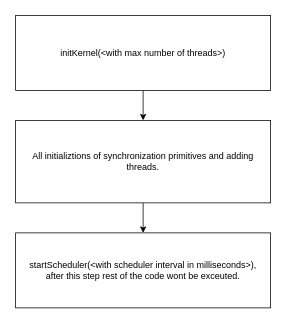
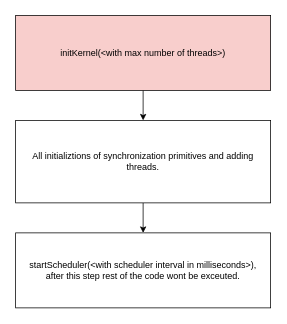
  <mxCell id="0" />
  <mxCell id="1" parent="0" />
  <mxCell id="2" style="edgeStyle=orthogonalEdgeStyle;rounded=0;orthogonalLoop=1;jettySize=auto;html=1;exitX=0.5;exitY=1;exitDx=0;exitDy=0;entryX=0.5;entryY=0;entryDx=0;entryDy=0;" edge="1" parent="1" source="3" target="5"><mxGeometry relative="1" as="geometry" /></mxCell>
- <mxCell id="3" value="initKernel(&amp;lt;with max number of threads&amp;gt;)" style="rounded=0;whiteSpace=wrap;html=1;" vertex="1" parent="1"><mxGeometry x="20" y="20" width="340" height="100" as="geometry" /></mxCell>
+ <mxCell id="3" value="initKernel(&amp;lt;with max number of threads&amp;gt;)" style="rounded=0;whiteSpace=wrap;html=1;fillColor=#f8cecc;" vertex="1" parent="1"><mxGeometry x="20" y="20" width="340" height="100" as="geometry" /></mxCell>
  <mxCell id="4" style="edgeStyle=orthogonalEdgeStyle;rounded=0;orthogonalLoop=1;jettySize=auto;html=1;exitX=0.5;exitY=1;exitDx=0;exitDy=0;entryX=0.5;entryY=0;entryDx=0;entryDy=0;" edge="1" parent="1" source="5" target="6"><mxGeometry relative="1" as="geometry" /></mxCell>
  <mxCell id="5" value="All initializtions of&amp;nbsp;synchronization primitives and adding threads." style="rounded=0;whiteSpace=wrap;html=1;" vertex="1" parent="1"><mxGeometry x="20" y="160" width="340" height="110" as="geometry" /></mxCell>
  <mxCell id="6" value="startScheduler(&amp;lt;with scheduler interval in milliseconds&amp;gt;),&lt;div&gt;after this step rest of the code wont be exceuted.&lt;/div&gt;" style="rounded=0;whiteSpace=wrap;html=1;" vertex="1" parent="1"><mxGeometry x="20" y="310" width="340" height="100" as="geometry" /></mxCell>
